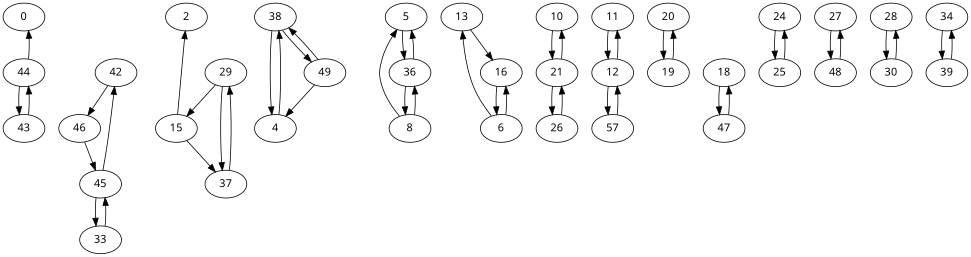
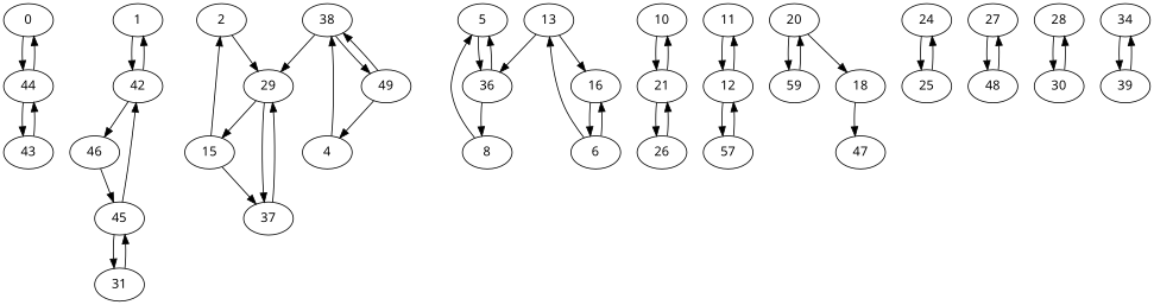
  digraph {
    fontname="Noto Sans"
    node [fontname="Noto Sans"]
    edge [fontname="Noto Sans"]
    0
    44
    43
+   1
    42
    46
    45
    2
    29
    15
    37
    4
    38
    49
    5
    36
    8
    6
    13
    16
    10
    21
    26
    11
    12
    n26 [label=57]
    18
    47
-   19
+   19 [label=59]
    20
    24
    25
    27
    48
    28
    30
-   33
+   33 [label=31]
    34
    39
+   0 -> 44
    44 -> 0
    44 -> 43
    43 -> 44
+   1 -> 42
+   42 -> 1
    42 -> 46
    46 -> 45
    45 -> 42
    45 -> 33
+   2 -> 29
    29 -> 15
    29 -> 37
    15 -> 2
    15 -> 37
    37 -> 29
    4 -> 38
-   38 -> 4
+   38 -> 29
    38 -> 49
    49 -> 4
    49 -> 38
    5 -> 36
    36 -> 5
    36 -> 8
    8 -> 5
-   8 -> 36
+   13 -> 36
    6 -> 13
    6 -> 16
    13 -> 16
    16 -> 6
    10 -> 21
    21 -> 10
    21 -> 26
    26 -> 21
    11 -> 12
    12 -> 11
    12 -> n26
    n26 -> 12
    18 -> 47
-   47 -> 18
+   20 -> 18
    19 -> 20
    20 -> 19
    24 -> 25
    25 -> 24
    27 -> 48
    48 -> 27
    28 -> 30
    30 -> 28
    33 -> 45
    34 -> 39
    39 -> 34
  }
